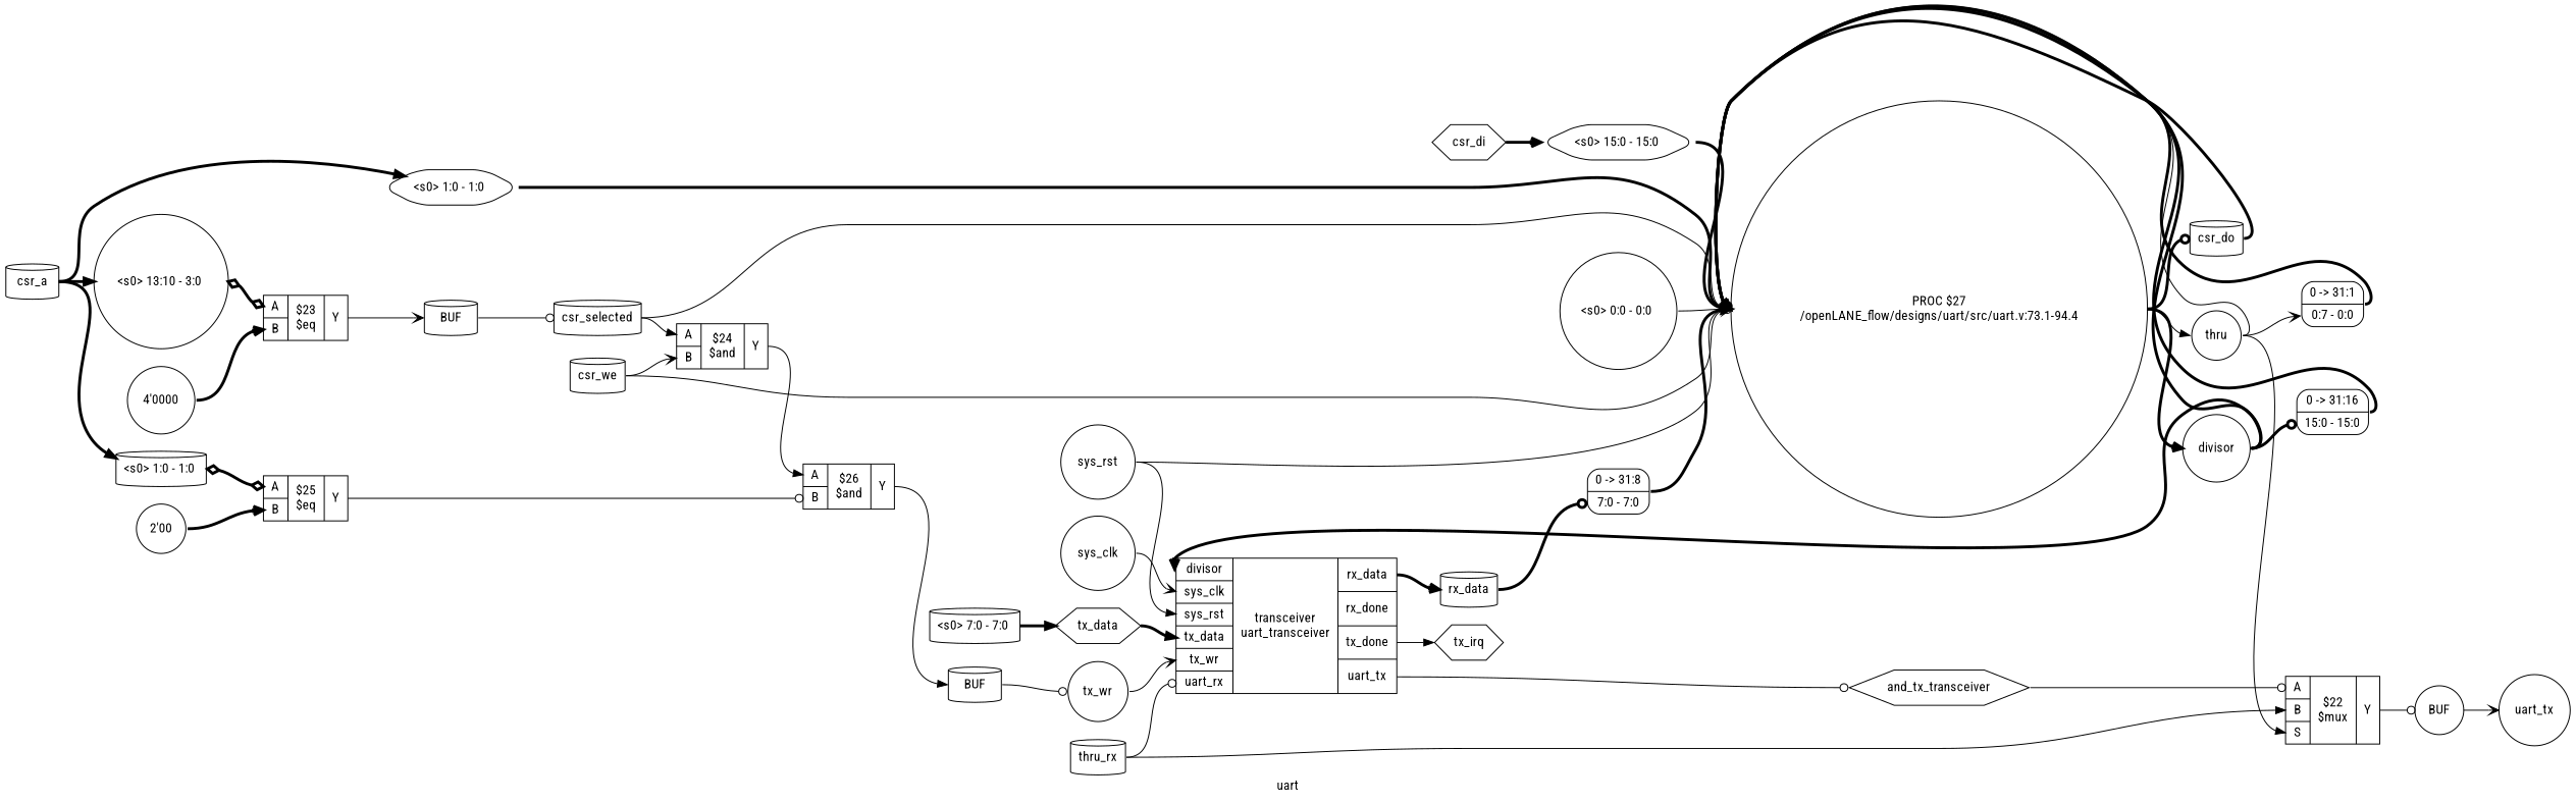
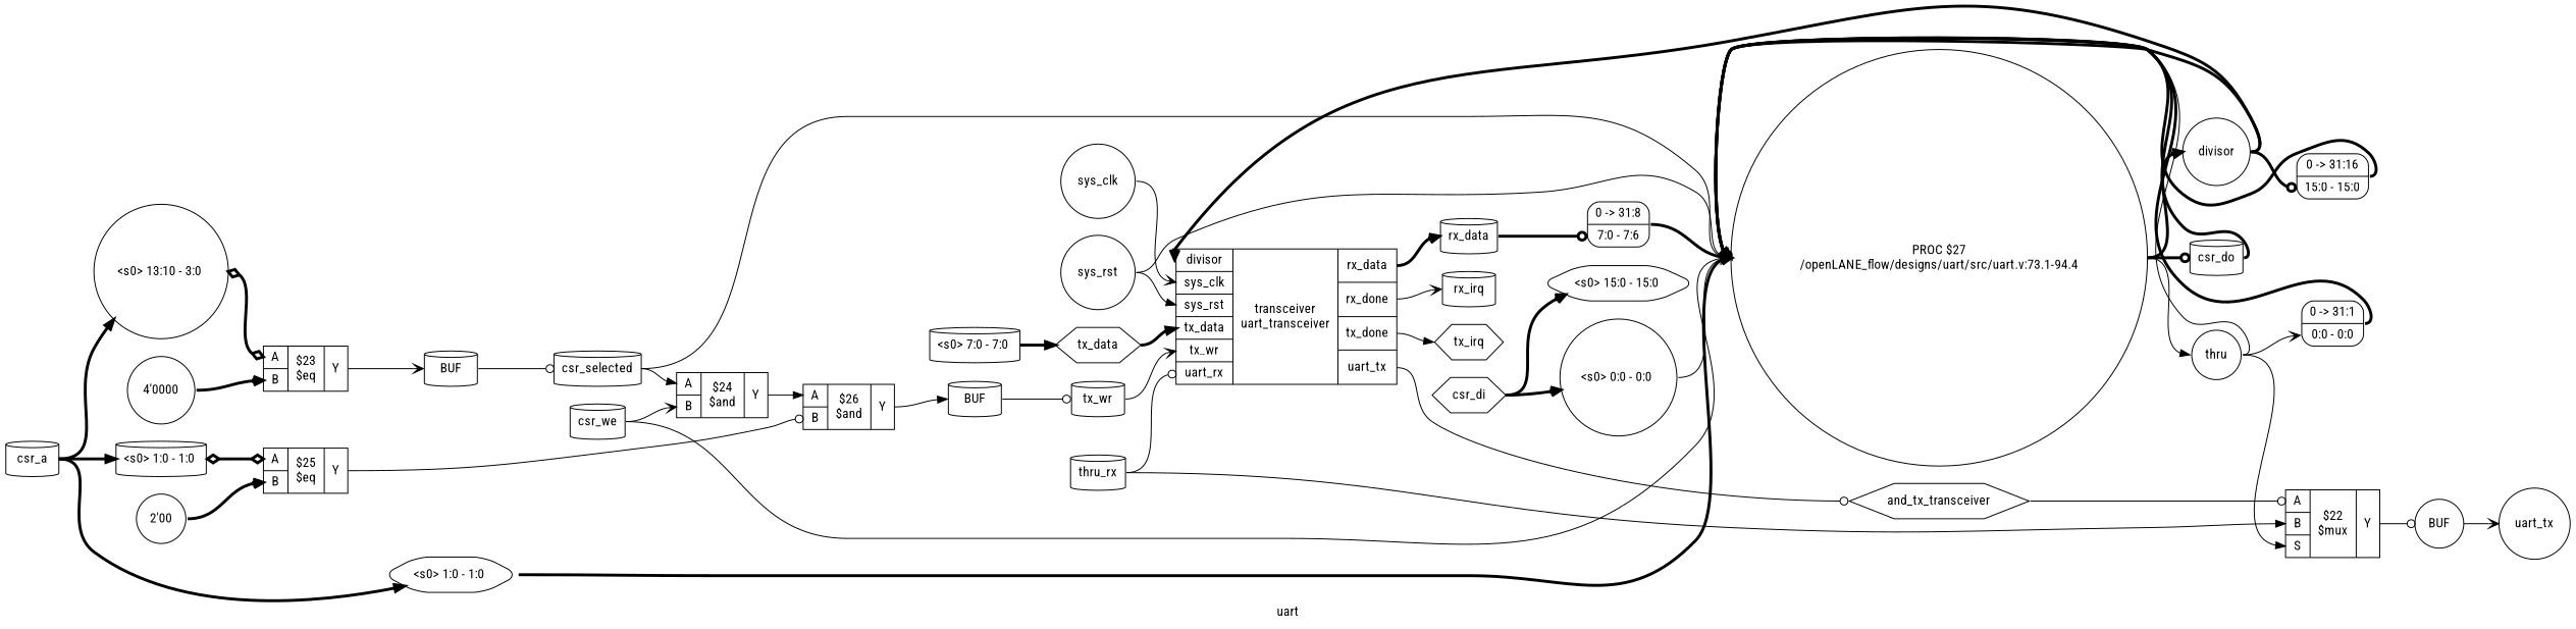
  digraph {
    fontname="Roboto Condensed"
    label=uart
    rankdir=LR
    remincross=true
    node [fontname="Roboto Condensed" shape=cylinder]
    edge [arrowhead=vee color=black fontname="Roboto Condensed" headport=w tailport=e]
    n1 [color=black fontcolor=black label=csr_selected]
    n2 [label="{{<p26> A|<p27> B}|$24\n$and|{<p28> Y}}" shape=record]
    n3 [label="PROC $27\n/openLANE_flow/designs/uart/src/uart.v:73.1-94.4" shape=circle style=rounded]
    n4 [label="{{<p26> A|<p27> B}|$26\n$and|{<p28> Y}}" shape=record]
    n5 [color=black fontcolor=black label=thru shape=circle]
    n6 [color=black fontcolor=black label=divisor shape=circle]
    n7 [color=black fontcolor=black label=csr_do]
    n8 [color=black fontcolor=black label=and_tx_transceiver shape=hexagon]
    n9 [label="{{<p26> A|<p27> B|<p33> S}|$22\n$mux|{<p28> Y}}" shape=record]
    n10 [label=BUF shape=circle style=rounded]
-   n11 [label="0 -&gt; 31:1 |<s0> 0:7 - 0:0 " shape=record style=rounded]
-   n12 [color=black fontcolor=black label=tx_wr shape=circle]
+   n11 [label="0 -&gt; 31:1 |<s0> 0:0 - 0:0 " shape=record style=rounded]
+   n12 [color=black fontcolor=black label=tx_wr]
    n13 [label="{{<p15> divisor|<p25> sys_clk|<p24> sys_rst|<p13> tx_data|<p12> tx_wr|<p17> uart_rx}|transceiver\nuart_transceiver|{<p14> rx_data|<p35> rx_done|<p36> tx_done|<p16> uart_tx}}" shape=record]
    n14 [color=black fontcolor=black label=rx_data]
    n15 [color=black fontcolor=black label=tx_irq shape=hexagon]
+   n16 [color=black fontcolor=black label=rx_irq]
    n17 [color=black fontcolor=black label=tx_data shape=hexagon]
-   n18 [label="0 -&gt; 31:8 |<s0> 7:0 - 7:0 " shape=record style=rounded]
+   n18 [label="0 -&gt; 31:8 |<s0> 7:0 - 7:6 " shape=record style=rounded]
    n19 [label="0 -&gt; 31:16 |<s0> 15:0 - 15:0 " shape=record style=rounded]
    n20 [color=black fontcolor=black label=uart_tx shape=circle]
    n21 [color=black fontcolor=black label=thru_rx]
    n22 [color=black fontcolor=black label=csr_di shape=hexagon]
    n23 [label="<s0> 0:0 - 0:0 " shape=circle style=rounded]
    n24 [label="<s0> 15:0 - 15:0 " shape=hexagon style=rounded]
    n25 [label="<s0> 7:0 - 7:0 " style=rounded]
    n26 [color=black fontcolor=black label=csr_we]
    n27 [color=black fontcolor=black label=csr_a]
    n28 [label="<s0> 1:0 - 1:0 " style=rounded]
    n29 [label="<s0> 13:10 - 3:0 " shape=circle style=rounded]
    n30 [label="<s0> 1:0 - 1:0 " shape=hexagon style=rounded]
    n31 [label="{{<p26> A|<p27> B}|$25\n$eq|{<p28> Y}}" shape=record]
    n32 [label="{{<p26> A|<p27> B}|$23\n$eq|{<p28> Y}}" shape=record]
    n33 [color=black fontcolor=black label=sys_rst shape=circle]
    n34 [color=black fontcolor=black label=sys_clk shape=circle]
    n35 [label=BUF style=rounded]
    n36 [label="2'00" shape=circle]
    n37 [label="4'0000" shape=circle]
    n38 [label=BUF style=rounded]
    n1 -> n2 [arrowhead=normal headport="p26:w"]
    n1 -> n3 [arrowhead=normal]
    n2 -> n4 [arrowhead=normal headport="p26:w" tailport="p28:e"]
    n3 -> n5 [arrowhead=normal]
    n3 -> n6 [style="setlinewidth(3)"]
    n3 -> n7 [arrowhead=odot style="setlinewidth(3)"]
    n4 -> n35 [arrowhead=normal headport="w:w" tailport="p28:e"]
    n5 -> n3 [arrowhead=odot]
    n5 -> n9 [arrowhead=normal headport="p33:w"]
    n5 -> n11 [headport="s0:w"]
    n6 -> n3 [arrowhead=normal style="setlinewidth(3)"]
    n6 -> n13 [headport="p15:w" style="setlinewidth(3)"]
    n6 -> n19 [arrowhead=odot headport="s0:w" style="setlinewidth(3)"]
    n7 -> n3 [style="setlinewidth(3)"]
    n8 -> n9 [arrowhead=odot headport="p26:w"]
    n9 -> n10 [arrowhead=odot headport="w:w" tailport="p28:e"]
    n10 -> n20 [tailport="e:e"]
    n11 -> n3 [style="setlinewidth(3)"]
    n12 -> n13 [headport="p12:w"]
    n13 -> n8 [arrowhead=odot tailport="p16:e"]
    n13 -> n14 [style="setlinewidth(3)" tailport="p14:e"]
    n13 -> n15 [arrowhead=normal tailport="p36:e"]
+   n13 -> n16 [tailport="p35:e"]
    n14 -> n18 [arrowhead=odot headport="s0:w" style="setlinewidth(3)"]
    n17 -> n13 [arrowhead=normal headport="p13:w" style="setlinewidth(3)"]
    n18 -> n3 [arrowhead=normal style="setlinewidth(3)"]
    n19 -> n3 [arrowhead=odot style="setlinewidth(3)"]
    n21 -> n9 [arrowhead=normal headport="p27:w"]
    n21 -> n13 [arrowhead=odot headport="p17:w"]
+   n22 -> n23 [headport="s0:w" style="setlinewidth(3)"]
    n22 -> n24 [headport="s0:w" style="setlinewidth(3)"]
    n23 -> n3
-   n24 -> n3 [style="setlinewidth(3)"]
    n25 -> n17 [arrowhead=normal style="setlinewidth(3)"]
    n26 -> n2 [headport="p27:w"]
    n26 -> n3
    n27 -> n28 [arrowhead=normal headport="s0:w" style="setlinewidth(3)"]
    n27 -> n29 [arrowhead=normal headport="s0:w" style="setlinewidth(3)"]
    n27 -> n30 [arrowhead=normal headport="s0:w" style="setlinewidth(3)"]
    n28 -> n31 [arrowhead=odiamond arrowtail=odiamond dir=both headport="p26:w" style="setlinewidth(3)"]
    n29 -> n32 [arrowhead=odiamond arrowtail=odiamond dir=both headport="p26:w" style="setlinewidth(3)"]
    n30 -> n3 [style="setlinewidth(3)"]
    n31 -> n4 [arrowhead=odot headport="p27:w" tailport="p28:e"]
    n32 -> n38 [headport="w:w" tailport="p28:e"]
    n33 -> n3 [arrowhead=odot]
    n33 -> n13 [arrowhead=normal headport="p24:w"]
    n34 -> n13 [headport="p25:w"]
    n35 -> n12 [arrowhead=odot tailport="e:e"]
    n36 -> n31 [headport="p27:w" style="setlinewidth(3)"]
    n37 -> n32 [headport="p27:w" style="setlinewidth(3)"]
    n38 -> n1 [arrowhead=odot tailport="e:e"]
  }
